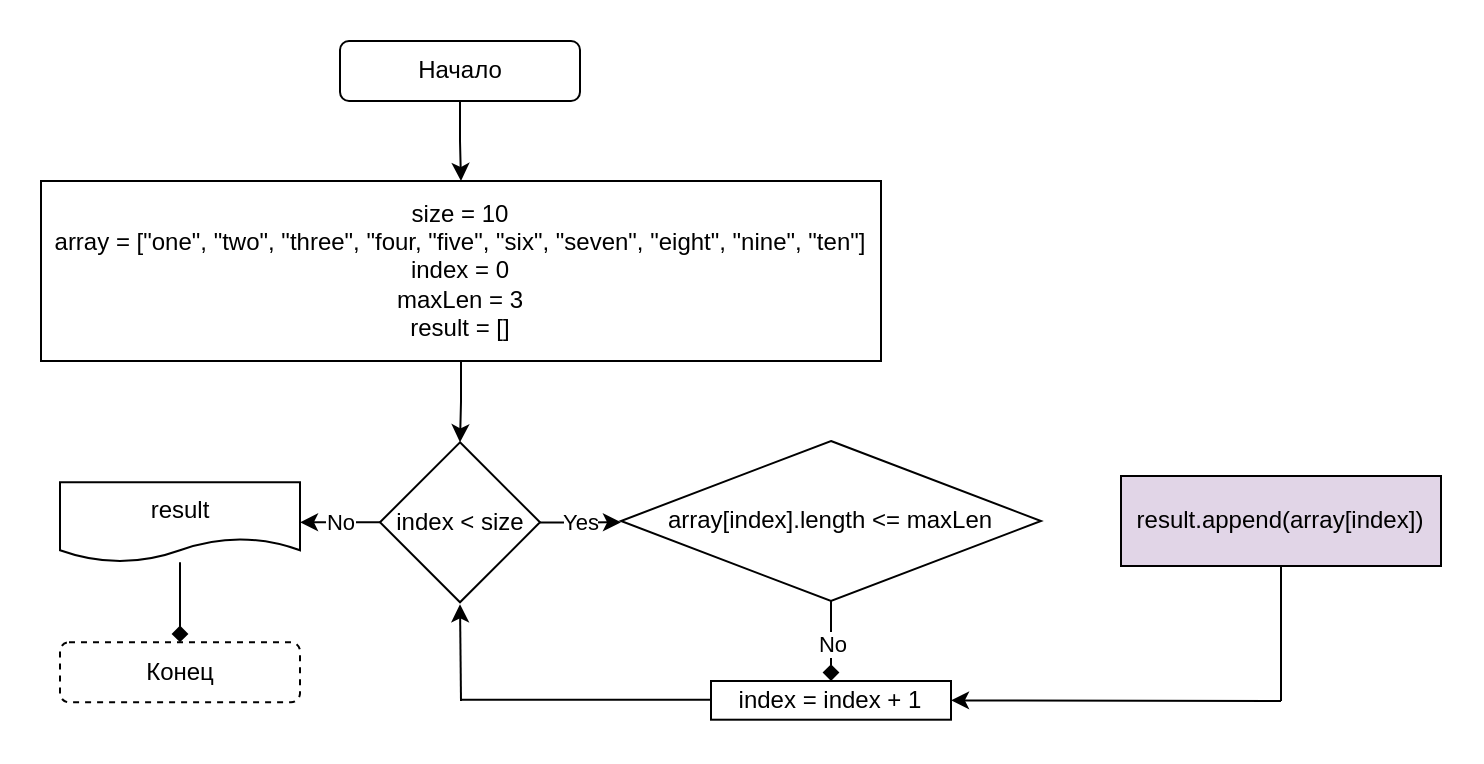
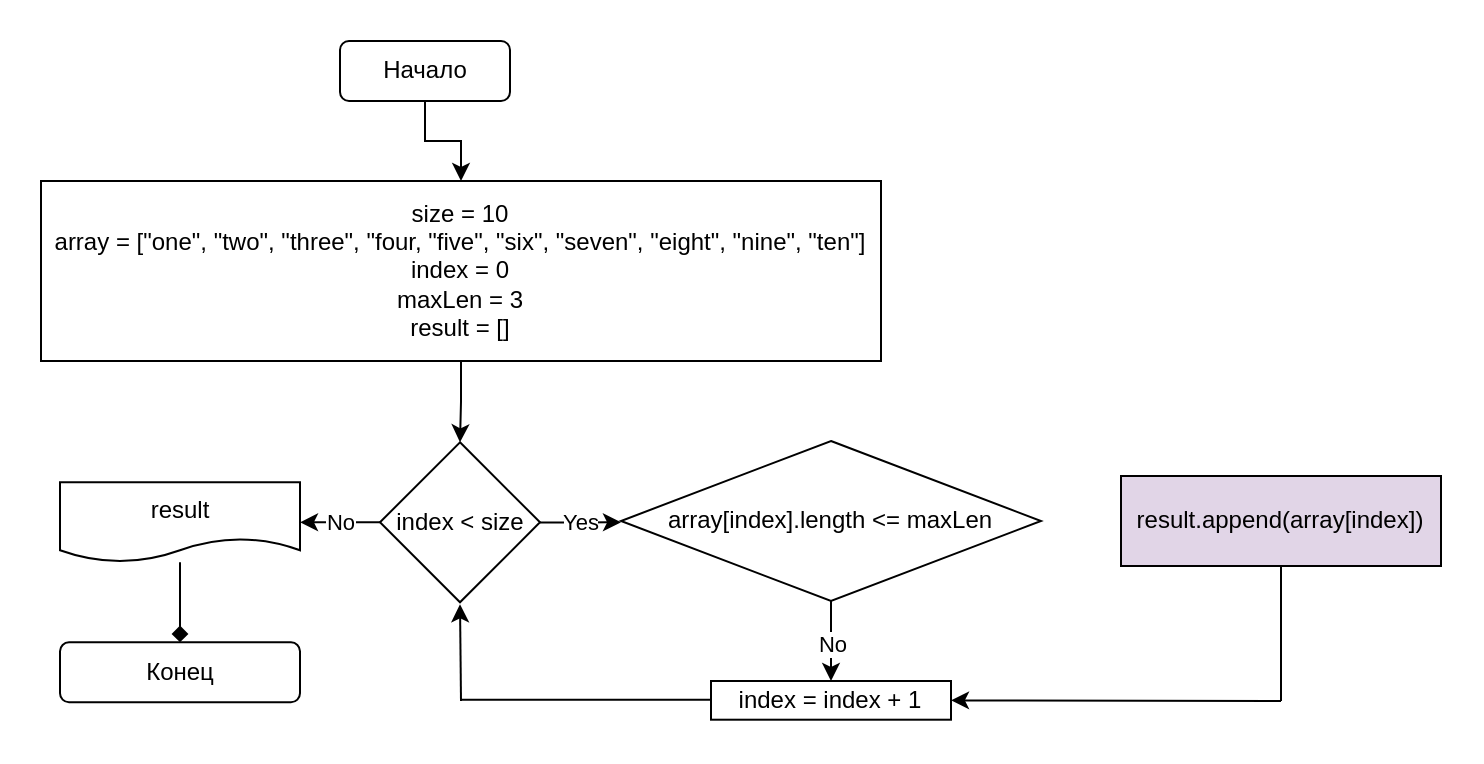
  <mxCell id="0" />
  <mxCell id="1" parent="0" />
  <mxCell id="2" value="" style="edgeStyle=orthogonalEdgeStyle;rounded=0;orthogonalLoop=1;jettySize=auto;html=1;" edge="1" parent="1" source="3" target="12"><mxGeometry relative="1" as="geometry" /></mxCell>
- <mxCell id="3" value="Начало" style="rounded=1;whiteSpace=wrap;html=1;" parent="1" vertex="1"><mxGeometry x="169.5" y="20" width="120" height="30" as="geometry" /></mxCell>
+ <mxCell id="3" value="Начало" style="rounded=1;whiteSpace=wrap;html=1;" parent="1" vertex="1"><mxGeometry x="169.5" y="20" width="85" height="30" as="geometry" /></mxCell>
  <mxCell id="4" value="" style="edgeStyle=orthogonalEdgeStyle;rounded=0;orthogonalLoop=1;jettySize=auto;html=1;endArrow=diamond;" parent="1" source="5" target="6" edge="1"><mxGeometry relative="1" as="geometry" /></mxCell>
  <mxCell id="5" value="result" style="shape=document;whiteSpace=wrap;html=1;boundedLbl=1;" parent="1" vertex="1"><mxGeometry x="29.5" y="240.65" width="120" height="40" as="geometry" /></mxCell>
- <mxCell id="6" value="Конец" style="rounded=1;whiteSpace=wrap;html=1;dashed=1;" parent="1" vertex="1"><mxGeometry x="29.5" y="320.65" width="120" height="30" as="geometry" /></mxCell>
+ <mxCell id="6" value="Конец" style="rounded=1;whiteSpace=wrap;html=1;" parent="1" vertex="1"><mxGeometry x="29.5" y="320.65" width="120" height="30" as="geometry" /></mxCell>
  <mxCell id="7" value="No" style="edgeStyle=orthogonalEdgeStyle;rounded=0;orthogonalLoop=1;jettySize=auto;html=1;" parent="1" source="9" target="5" edge="1"><mxGeometry relative="1" as="geometry" /></mxCell>
  <mxCell id="8" value="Yes" style="edgeStyle=orthogonalEdgeStyle;rounded=0;orthogonalLoop=1;jettySize=auto;html=1;" parent="1" source="9" edge="1"><mxGeometry relative="1" as="geometry"><mxPoint x="310" y="260.65" as="targetPoint" /></mxGeometry></mxCell>
  <mxCell id="9" value="index &amp;lt; size" style="rhombus;whiteSpace=wrap;html=1;" parent="1" vertex="1"><mxGeometry x="189.5" y="220.65" width="80" height="80" as="geometry" /></mxCell>
  <mxCell id="10" value="" style="endArrow=classic;html=1;rounded=0;entryX=0.5;entryY=1;entryDx=0;entryDy=0;" parent="1" edge="1"><mxGeometry width="50" height="50" relative="1" as="geometry"><mxPoint x="230" y="350" as="sourcePoint" /><mxPoint x="229.5" y="301.65" as="targetPoint" /></mxGeometry></mxCell>
  <mxCell id="11" value="" style="edgeStyle=orthogonalEdgeStyle;rounded=0;orthogonalLoop=1;jettySize=auto;html=1;" edge="1" parent="1" source="12" target="9"><mxGeometry relative="1" as="geometry" /></mxCell>
  <mxCell id="12" value="size = 10&lt;br&gt;array = [&quot;one&quot;, &quot;two&quot;, &quot;three&quot;, &quot;four, &quot;five&quot;, &quot;six&quot;, &quot;seven&quot;, &quot;eight&quot;, &quot;nine&quot;, &quot;ten&quot;]&lt;br&gt;index = 0&lt;br&gt;maxLen = 3&lt;br&gt;result = []" style="rounded=0;whiteSpace=wrap;html=1;" vertex="1" parent="1"><mxGeometry x="20" y="90" width="420" height="90" as="geometry" /></mxCell>
  <mxCell id="13" value="result.append(array[index])" style="rounded=0;whiteSpace=wrap;html=1;fillColor=#e1d5e7;" vertex="1" parent="1"><mxGeometry x="560" y="237.5" width="160" height="45" as="geometry" /></mxCell>
- <mxCell id="14" value="" style="edgeStyle=orthogonalEdgeStyle;rounded=0;orthogonalLoop=1;jettySize=auto;html=1;endArrow=diamond;" edge="1" parent="1" source="16" target="18"><mxGeometry relative="1" as="geometry" /></mxCell>
+ <mxCell id="14" value="" style="edgeStyle=orthogonalEdgeStyle;rounded=0;orthogonalLoop=1;jettySize=auto;html=1;" edge="1" parent="1" source="16" target="18"><mxGeometry relative="1" as="geometry" /></mxCell>
  <mxCell id="15" value="No" style="edgeLabel;html=1;align=center;verticalAlign=middle;resizable=0;points=[];" vertex="1" connectable="0" parent="14"><mxGeometry x="-0.796" y="-1" relative="1" as="geometry"><mxPoint x="1" y="17" as="offset" /></mxGeometry></mxCell>
  <mxCell id="16" value="array[index].length &amp;lt;= maxLen" style="rhombus;whiteSpace=wrap;html=1;" vertex="1" parent="1"><mxGeometry x="310" y="220" width="210" height="80" as="geometry" /></mxCell>
  <mxCell id="17" value="" style="endArrow=none;html=1;rounded=0;entryX=0.5;entryY=1;entryDx=0;entryDy=0;" edge="1" parent="1" target="13"><mxGeometry width="50" height="50" relative="1" as="geometry"><mxPoint x="640" y="350" as="sourcePoint" /><mxPoint x="370.5" y="290" as="targetPoint" /></mxGeometry></mxCell>
  <mxCell id="18" value="index = index + 1" style="rounded=0;whiteSpace=wrap;html=1;" vertex="1" parent="1"><mxGeometry x="355" y="340" width="120" height="19.35" as="geometry" /></mxCell>
  <mxCell id="19" value="" style="endArrow=classic;html=1;rounded=0;entryX=1;entryY=0.5;entryDx=0;entryDy=0;" edge="1" parent="1" target="18"><mxGeometry width="50" height="50" relative="1" as="geometry"><mxPoint x="640" y="350" as="sourcePoint" /><mxPoint x="480" y="330" as="targetPoint" /></mxGeometry></mxCell>
  <mxCell id="20" value="" style="endArrow=none;html=1;rounded=0;" edge="1" parent="1"><mxGeometry width="50" height="50" relative="1" as="geometry"><mxPoint x="230" y="349.35" as="sourcePoint" /><mxPoint x="355" y="349.35" as="targetPoint" /></mxGeometry></mxCell>
